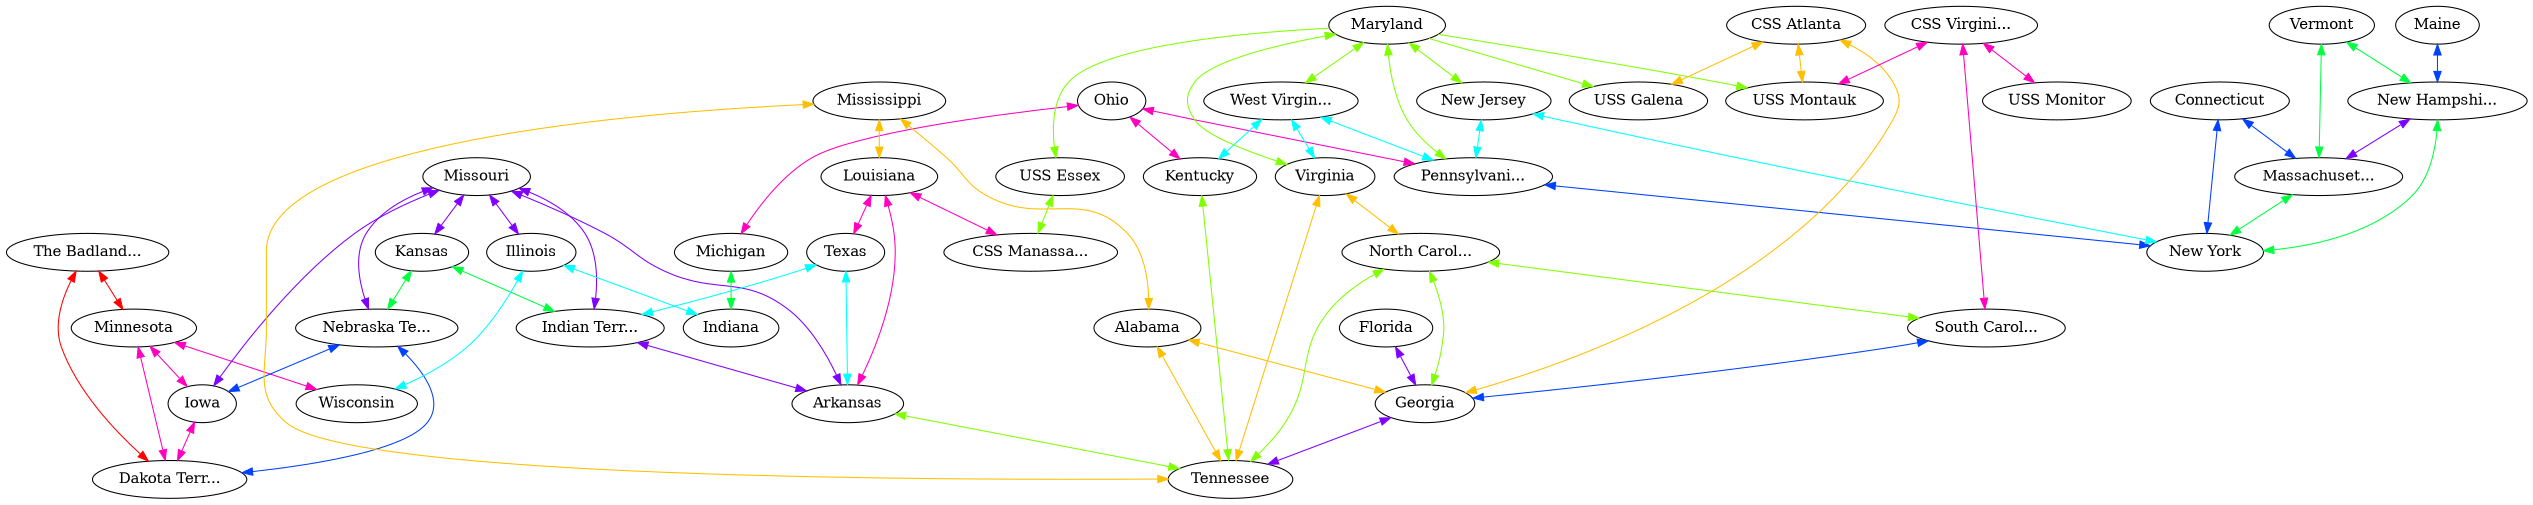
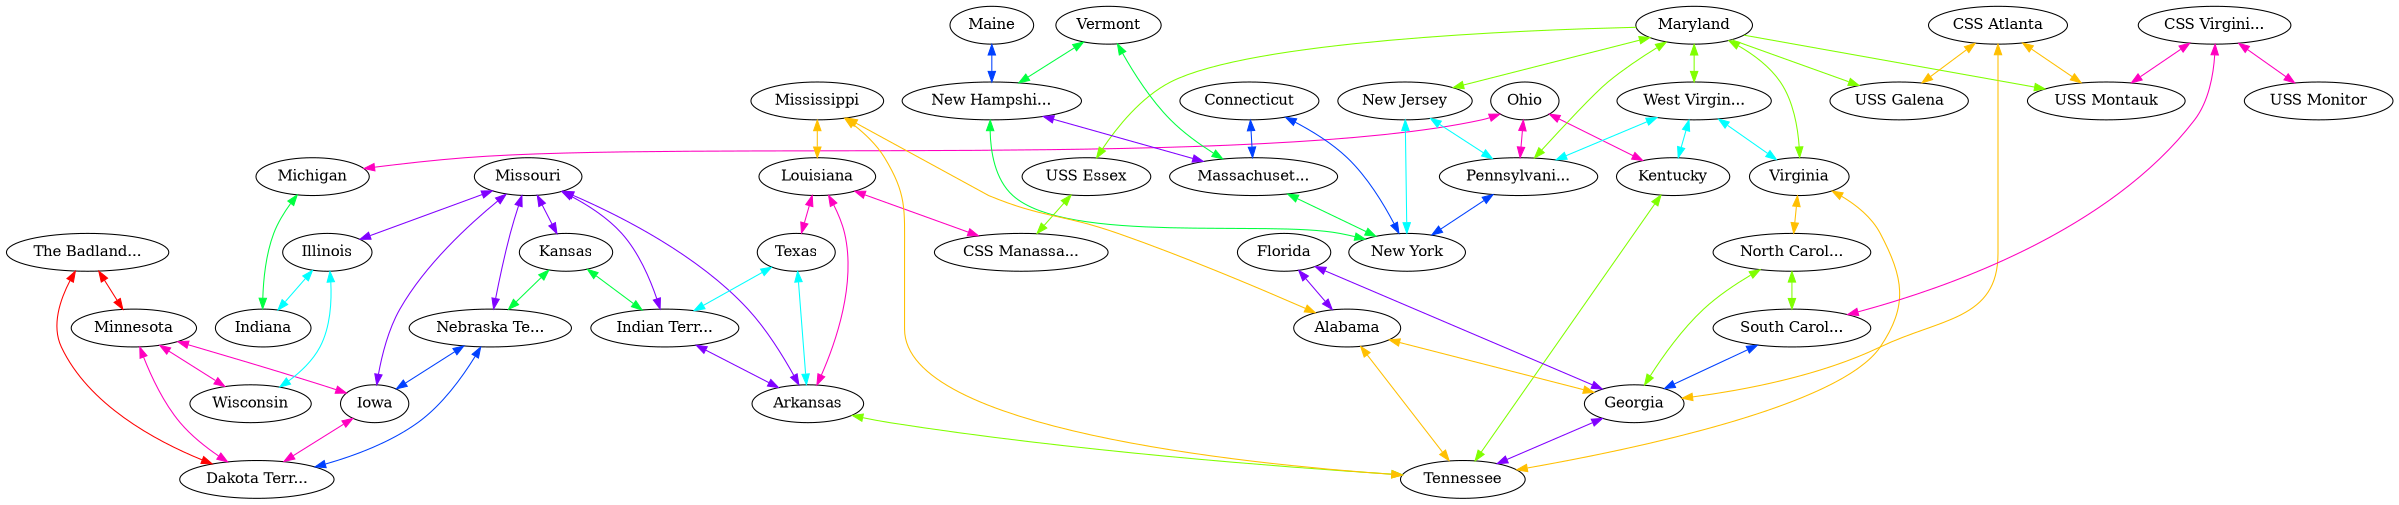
  graph {
    edge [color="0.875,1,1" dir=both]
    n1 [label="The Badland..."]
    n2 [label="Dakota Terr..."]
    n3 [label=Minnesota]
    n4 [label=Iowa]
    n5 [label=Wisconsin]
    n6 [label="Nebraska Te..."]
    n7 [label=Missouri]
    n8 [label="Indian Terr..."]
    n9 [label=Kansas]
    n10 [label=Illinois]
    n11 [label=Arkansas]
    n12 [label=Indiana]
    n13 [label=Tennessee]
    n14 [label=Kentucky]
    n15 [label=Michigan]
    n16 [label=Texas]
    n17 [label=Louisiana]
    n18 [label="CSS Manassa..."]
    n19 [label=Ohio]
    n20 [label="Pennsylvani..."]
    n21 [label="New York"]
    n22 [label="West Virgin..."]
    n23 [label=Virginia]
    n24 [label="North Carol..."]
    n25 [label=Maryland]
    n26 [label="New Jersey"]
    n27 [label="USS Montauk"]
    n28 [label="USS Galena"]
    n29 [label="USS Essex"]
    n30 [label="USS Monitor"]
    n31 [label=Connecticut]
    n32 [label="Massachuset..."]
    n33 [label="New Hampshi..."]
    n34 [label=Vermont]
    n35 [label=Maine]
    n36 [label=Georgia]
    n37 [label="South Carol..."]
    n38 [label=Mississippi]
    n39 [label=Alabama]
    n40 [label=Florida]
    n41 [label="CSS Atlanta"]
    n42 [label="CSS Virgini..."]
    n1 -- n2 [color="1,1,1"]
    n1 -- n3 [color="1,1,1"]
    n3 -- n2
    n3 -- n4
    n3 -- n5
    n4 -- n2
    n6 -- n2 [color="0.625,1,1"]
    n6 -- n4 [color="0.625,1,1"]
    n7 -- n4 [color="0.75,1,1"]
    n7 -- n6 [color="0.75,1,1"]
    n7 -- n8 [color="0.75,1,1"]
    n7 -- n9 [color="0.75,1,1"]
    n7 -- n10 [color="0.75,1,1"]
    n7 -- n11 [color="0.75,1,1"]
    n8 -- n11 [color="0.75,1,1"]
    n9 -- n6 [color="0.375,1,1"]
    n9 -- n8 [color="0.375,1,1"]
    n10 -- n5 [color="0.5,1,1"]
    n10 -- n12 [color="0.5,1,1"]
    n11 -- n13 [color="0.25,1,1"]
    n14 -- n13 [color="0.25,1,1"]
    n15 -- n12 [color="0.375,1,1"]
    n16 -- n8 [color="0.5,1,1"]
    n16 -- n11 [color="0.5,1,1"]
    n17 -- n11
    n17 -- n16
    n17 -- n18
    n19 -- n14
    n19 -- n15
    n19 -- n20
    n20 -- n21 [color="0.625,1,1"]
    n22 -- n14 [color="0.5,1,1"]
    n22 -- n20 [color="0.5,1,1"]
    n22 -- n23 [color="0.5,1,1"]
    n23 -- n13 [color="0.125,1,1"]
    n23 -- n24 [color="0.125,1,1"]
-   n24 -- n13 [color="0.25,1,1"]
    n24 -- n36 [color="0.25,1,1"]
    n24 -- n37 [color="0.25,1,1"]
    n25 -- n20 [color="0.25,1,1"]
    n25 -- n22 [color="0.25,1,1"]
    n25 -- n23 [color="0.25,1,1"]
    n25 -- n26 [color="0.25,1,1"]
    n25 -- n27 [color="0.25,1,1" dir=forward]
    n25 -- n28 [color="0.25,1,1" dir=forward]
    n25 -- n29 [color="0.25,1,1" dir=forward]
    n26 -- n20 [color="0.5,1,1"]
    n26 -- n21 [color="0.5,1,1"]
    n29 -- n18 [color="0.25,1,1"]
    n31 -- n21 [color="0.625,1,1"]
    n31 -- n32 [color="0.625,1,1"]
    n32 -- n21 [color="0.375,1,1"]
    n33 -- n21 [color="0.375,1,1"]
    n33 -- n32 [color="0.75,1,1"]
    n34 -- n32 [color="0.375,1,1"]
    n34 -- n33 [color="0.375,1,1"]
    n35 -- n33 [color="0.625,1,1"]
    n36 -- n13 [color="0.75,1,1"]
    n37 -- n36 [color="0.625,1,1"]
    n38 -- n13 [color="0.125,1,1"]
    n38 -- n17 [color="0.125,1,1"]
    n38 -- n39 [color="0.125,1,1"]
    n39 -- n13 [color="0.125,1,1"]
    n39 -- n36 [color="0.125,1,1"]
    n40 -- n36 [color="0.75,1,1"]
+   n40 -- n39 [color="0.75,1,1"]
    n41 -- n27 [color="0.125,1,1"]
    n41 -- n28 [color="0.125,1,1"]
    n41 -- n36 [color="0.125,1,1"]
    n42 -- n27
    n42 -- n30
    n42 -- n37
  }
